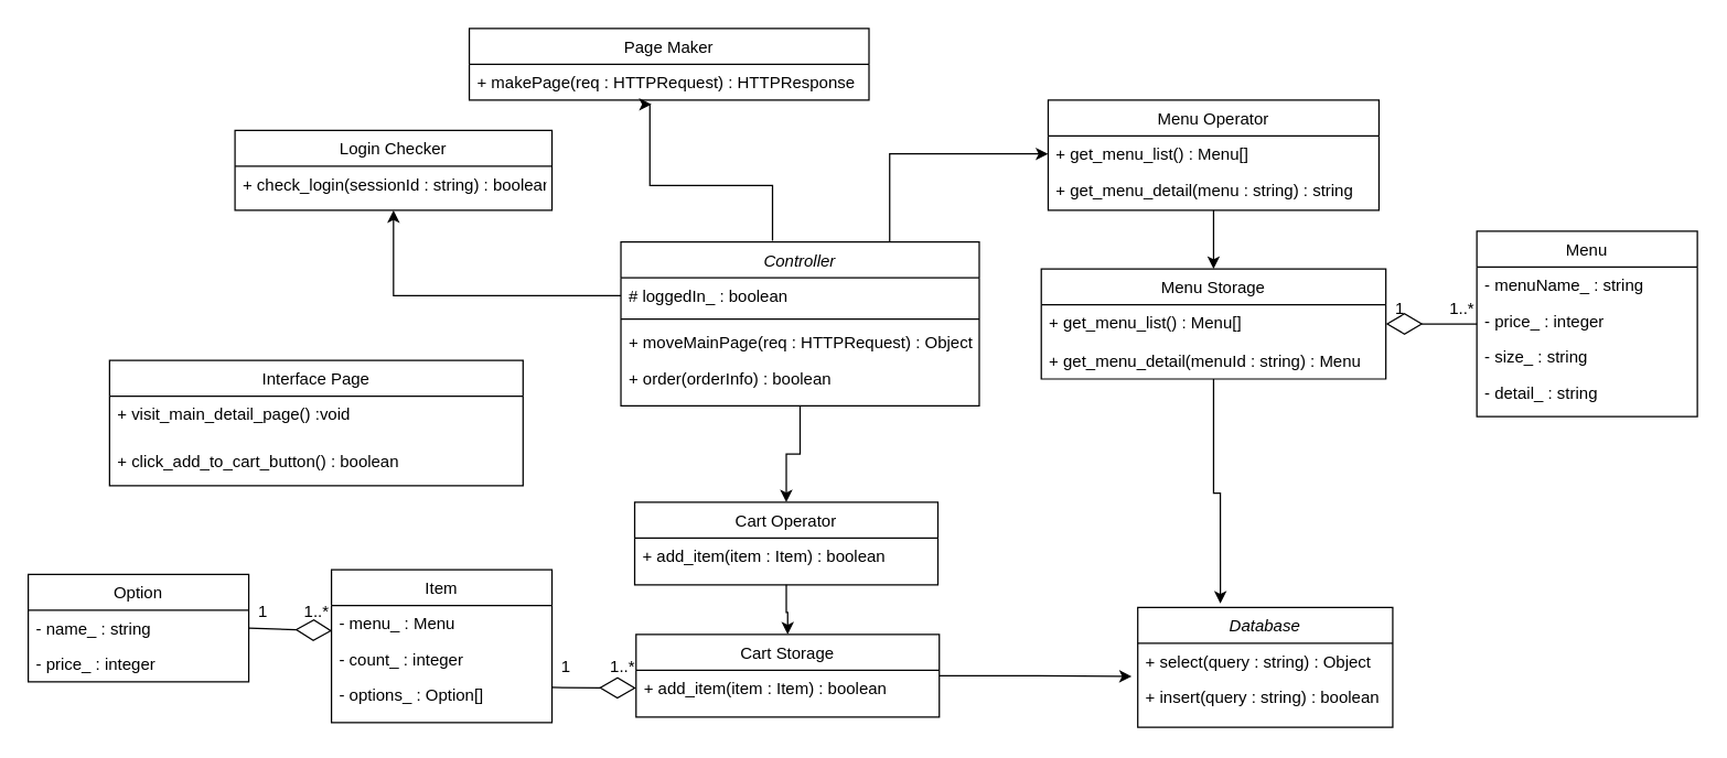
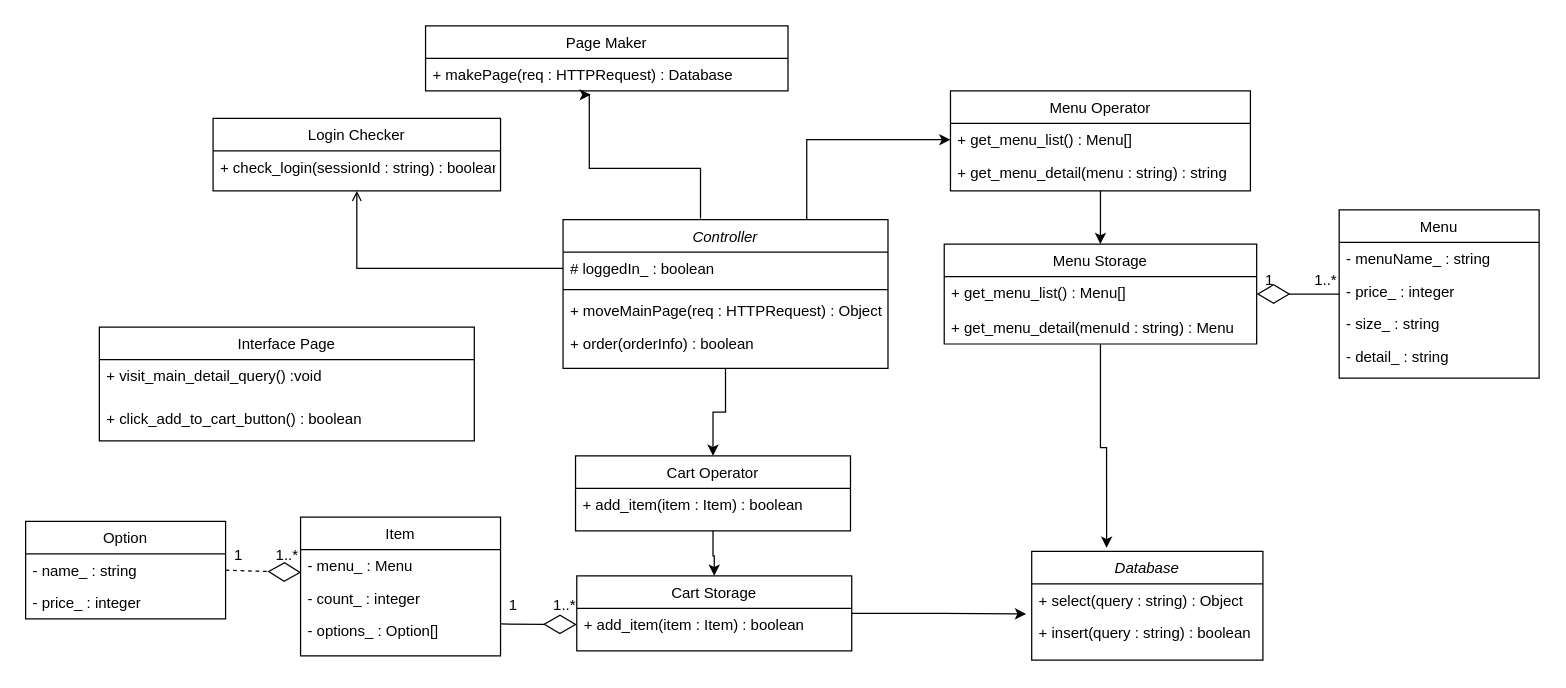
  <mxCell id="0" />
  <mxCell id="1" parent="0" />
  <mxCell id="2" style="edgeStyle=orthogonalEdgeStyle;rounded=0;orthogonalLoop=1;jettySize=auto;html=1;exitX=0.5;exitY=1;exitDx=0;exitDy=0;" parent="1" source="4" target="18" edge="1"><mxGeometry relative="1" as="geometry" /></mxCell>
  <mxCell id="3" style="edgeStyle=orthogonalEdgeStyle;rounded=0;orthogonalLoop=1;jettySize=auto;html=1;exitX=0.75;exitY=0;exitDx=0;exitDy=0;entryX=0;entryY=0.5;entryDx=0;entryDy=0;" parent="1" source="4" target="15" edge="1"><mxGeometry relative="1" as="geometry" /></mxCell>
  <mxCell id="4" value="Controller" style="swimlane;fontStyle=2;align=center;verticalAlign=top;childLayout=stackLayout;horizontal=1;startSize=26;horizontalStack=0;resizeParent=1;resizeLast=0;collapsible=1;marginBottom=0;rounded=0;shadow=0;strokeWidth=1;" parent="1" vertex="1"><mxGeometry x="450" y="175" width="260" height="119" as="geometry"><mxRectangle x="220" y="120" width="160" height="26" as="alternateBounds" /></mxGeometry></mxCell>
  <mxCell id="5" value="# loggedIn_ : boolean" style="text;align=left;verticalAlign=top;spacingLeft=4;spacingRight=4;overflow=hidden;rotatable=0;points=[[0,0.5],[1,0.5]];portConstraint=eastwest;" parent="4" vertex="1"><mxGeometry y="26" width="260" height="26" as="geometry" /></mxCell>
  <mxCell id="6" value="" style="line;html=1;strokeWidth=1;align=left;verticalAlign=middle;spacingTop=-1;spacingLeft=3;spacingRight=3;rotatable=0;labelPosition=right;points=[];portConstraint=eastwest;" parent="4" vertex="1"><mxGeometry y="52" width="260" height="8" as="geometry" /></mxCell>
  <mxCell id="7" value="+ moveMainPage(req : HTTPRequest) : Object" style="text;align=left;verticalAlign=top;spacingLeft=4;spacingRight=4;overflow=hidden;rotatable=0;points=[[0,0.5],[1,0.5]];portConstraint=eastwest;" parent="4" vertex="1"><mxGeometry y="60" width="260" height="26" as="geometry" /></mxCell>
  <mxCell id="8" value="+ order(orderInfo) : boolean" style="text;align=left;verticalAlign=top;spacingLeft=4;spacingRight=4;overflow=hidden;rotatable=0;points=[[0,0.5],[1,0.5]];portConstraint=eastwest;" parent="4" vertex="1"><mxGeometry y="86" width="260" height="26" as="geometry" /></mxCell>
  <mxCell id="9" value="Page Maker" style="swimlane;fontStyle=0;align=center;verticalAlign=top;childLayout=stackLayout;horizontal=1;startSize=26;horizontalStack=0;resizeParent=1;resizeLast=0;collapsible=1;marginBottom=0;rounded=0;shadow=0;strokeWidth=1;" parent="1" vertex="1"><mxGeometry x="340" y="20" width="290" height="52" as="geometry"><mxRectangle x="550" y="140" width="160" height="26" as="alternateBounds" /></mxGeometry></mxCell>
- <mxCell id="10" value="+ makePage(req : HTTPRequest) : HTTPResponse" style="text;align=left;verticalAlign=top;spacingLeft=4;spacingRight=4;overflow=hidden;rotatable=0;points=[[0,0.5],[1,0.5]];portConstraint=eastwest;" parent="9" vertex="1"><mxGeometry y="26" width="290" height="26" as="geometry" /></mxCell>
+ <mxCell id="10" value="+ makePage(req : HTTPRequest) : Database" style="text;align=left;verticalAlign=top;spacingLeft=4;spacingRight=4;overflow=hidden;rotatable=0;points=[[0,0.5],[1,0.5]];portConstraint=eastwest;" parent="9" vertex="1"><mxGeometry y="26" width="290" height="26" as="geometry" /></mxCell>
  <mxCell id="11" value="Login Checker" style="swimlane;fontStyle=0;align=center;verticalAlign=top;childLayout=stackLayout;horizontal=1;startSize=26;horizontalStack=0;resizeParent=1;resizeLast=0;collapsible=1;marginBottom=0;rounded=0;shadow=0;strokeWidth=1;" parent="1" vertex="1"><mxGeometry x="170" y="94" width="230" height="58" as="geometry"><mxRectangle x="550" y="140" width="160" height="26" as="alternateBounds" /></mxGeometry></mxCell>
  <mxCell id="12" value="+ check_login(sessionId : string) : boolean" style="text;align=left;verticalAlign=top;spacingLeft=4;spacingRight=4;overflow=hidden;rotatable=0;points=[[0,0.5],[1,0.5]];portConstraint=eastwest;" parent="11" vertex="1"><mxGeometry y="26" width="230" height="26" as="geometry" /></mxCell>
  <mxCell id="13" style="edgeStyle=orthogonalEdgeStyle;rounded=0;orthogonalLoop=1;jettySize=auto;html=1;exitX=0.5;exitY=1;exitDx=0;exitDy=0;entryX=0.5;entryY=0;entryDx=0;entryDy=0;" parent="1" source="14" target="29" edge="1"><mxGeometry relative="1" as="geometry" /></mxCell>
  <mxCell id="14" value="Menu Operator" style="swimlane;fontStyle=0;align=center;verticalAlign=top;childLayout=stackLayout;horizontal=1;startSize=26;horizontalStack=0;resizeParent=1;resizeLast=0;collapsible=1;marginBottom=0;rounded=0;shadow=0;strokeWidth=1;" parent="1" vertex="1"><mxGeometry x="760" y="72" width="240" height="80" as="geometry"><mxRectangle x="510" y="10" width="160" height="26" as="alternateBounds" /></mxGeometry></mxCell>
  <mxCell id="15" value="+ get_menu_list() : Menu[]" style="text;align=left;verticalAlign=top;spacingLeft=4;spacingRight=4;overflow=hidden;rotatable=0;points=[[0,0.5],[1,0.5]];portConstraint=eastwest;" parent="14" vertex="1"><mxGeometry y="26" width="240" height="26" as="geometry" /></mxCell>
  <mxCell id="16" value="+ get_menu_detail(menu : string) : string" style="text;align=left;verticalAlign=top;spacingLeft=4;spacingRight=4;overflow=hidden;rotatable=0;points=[[0,0.5],[1,0.5]];portConstraint=eastwest;" parent="14" vertex="1"><mxGeometry y="52" width="240" height="26" as="geometry" /></mxCell>
  <mxCell id="17" style="edgeStyle=orthogonalEdgeStyle;rounded=0;orthogonalLoop=1;jettySize=auto;html=1;entryX=0.5;entryY=0;entryDx=0;entryDy=0;" parent="1" source="18" target="33" edge="1"><mxGeometry relative="1" as="geometry" /></mxCell>
  <mxCell id="18" value="Cart Operator" style="swimlane;fontStyle=0;align=center;verticalAlign=top;childLayout=stackLayout;horizontal=1;startSize=26;horizontalStack=0;resizeParent=1;resizeLast=0;collapsible=1;marginBottom=0;rounded=0;shadow=0;strokeWidth=1;" parent="1" vertex="1"><mxGeometry x="460" y="364" width="220" height="60" as="geometry"><mxRectangle x="510" y="10" width="160" height="26" as="alternateBounds" /></mxGeometry></mxCell>
  <mxCell id="19" value="+ add_item(item : Item) : boolean" style="text;align=left;verticalAlign=top;spacingLeft=4;spacingRight=4;overflow=hidden;rotatable=0;points=[[0,0.5],[1,0.5]];portConstraint=eastwest;" parent="18" vertex="1"><mxGeometry y="26" width="220" height="26" as="geometry" /></mxCell>
  <mxCell id="20" value="Interface Page" style="swimlane;fontStyle=0;align=center;verticalAlign=top;childLayout=stackLayout;horizontal=1;startSize=26;horizontalStack=0;resizeParent=1;resizeLast=0;collapsible=1;marginBottom=0;rounded=0;shadow=0;strokeWidth=1;" parent="1" vertex="1"><mxGeometry x="79" y="261" width="300" height="91" as="geometry"><mxRectangle x="510" y="10" width="160" height="26" as="alternateBounds" /></mxGeometry></mxCell>
- <mxCell id="21" value="+ visit_main_detail_page() :void&#10;" style="text;align=left;verticalAlign=top;spacingLeft=4;spacingRight=4;overflow=hidden;rotatable=0;points=[[0,0.5],[1,0.5]];portConstraint=eastwest;" parent="20" vertex="1"><mxGeometry y="26" width="300" height="34" as="geometry" /></mxCell>
+ <mxCell id="21" value="+ visit_main_detail_query() :void&#10;" style="text;align=left;verticalAlign=top;spacingLeft=4;spacingRight=4;overflow=hidden;rotatable=0;points=[[0,0.5],[1,0.5]];portConstraint=eastwest;" parent="20" vertex="1"><mxGeometry y="26" width="300" height="34" as="geometry" /></mxCell>
  <mxCell id="22" value="+ click_add_to_cart_button() : boolean" style="text;align=left;verticalAlign=top;spacingLeft=4;spacingRight=4;overflow=hidden;rotatable=0;points=[[0,0.5],[1,0.5]];portConstraint=eastwest;" parent="20" vertex="1"><mxGeometry y="60" width="300" height="31" as="geometry" /></mxCell>
  <mxCell id="23" style="edgeStyle=orthogonalEdgeStyle;rounded=0;orthogonalLoop=1;jettySize=auto;html=1;entryX=0.456;entryY=1.115;entryDx=0;entryDy=0;entryPerimeter=0;" parent="1" target="10" edge="1"><mxGeometry relative="1" as="geometry"><Array as="points"><mxPoint x="560" y="134" /><mxPoint x="471" y="134" /></Array><mxPoint x="560" y="174" as="sourcePoint" /></mxGeometry></mxCell>
  <mxCell id="24" value="Database" style="swimlane;fontStyle=2;align=center;verticalAlign=top;childLayout=stackLayout;horizontal=1;startSize=26;horizontalStack=0;resizeParent=1;resizeLast=0;collapsible=1;marginBottom=0;rounded=0;shadow=0;strokeWidth=1;" parent="1" vertex="1"><mxGeometry x="825" y="440.5" width="185" height="87" as="geometry"><mxRectangle x="220" y="120" width="160" height="26" as="alternateBounds" /></mxGeometry></mxCell>
  <mxCell id="25" value="+ select(query : string) : Object" style="text;align=left;verticalAlign=top;spacingLeft=4;spacingRight=4;overflow=hidden;rotatable=0;points=[[0,0.5],[1,0.5]];portConstraint=eastwest;" parent="24" vertex="1"><mxGeometry y="26" width="185" height="26" as="geometry" /></mxCell>
  <mxCell id="26" value="+ insert(query : string) : boolean" style="text;align=left;verticalAlign=top;spacingLeft=4;spacingRight=4;overflow=hidden;rotatable=0;points=[[0,0.5],[1,0.5]];portConstraint=eastwest;" parent="24" vertex="1"><mxGeometry y="52" width="185" height="26" as="geometry" /></mxCell>
- <mxCell id="27" style="edgeStyle=orthogonalEdgeStyle;rounded=0;orthogonalLoop=1;jettySize=auto;html=1;entryX=0.5;entryY=1;entryDx=0;entryDy=0;" parent="1" source="5" target="11" edge="1"><mxGeometry relative="1" as="geometry" /></mxCell>
+ <mxCell id="27" style="edgeStyle=orthogonalEdgeStyle;rounded=0;orthogonalLoop=1;jettySize=auto;html=1;entryX=0.5;entryY=1;entryDx=0;entryDy=0;endArrow=open;" parent="1" source="5" target="11" edge="1"><mxGeometry relative="1" as="geometry" /></mxCell>
  <mxCell id="28" style="edgeStyle=orthogonalEdgeStyle;rounded=0;orthogonalLoop=1;jettySize=auto;html=1;entryX=0.324;entryY=-0.034;entryDx=0;entryDy=0;entryPerimeter=0;" parent="1" source="29" target="24" edge="1"><mxGeometry relative="1" as="geometry" /></mxCell>
  <mxCell id="29" value="Menu Storage" style="swimlane;fontStyle=0;align=center;verticalAlign=top;childLayout=stackLayout;horizontal=1;startSize=26;horizontalStack=0;resizeParent=1;resizeLast=0;collapsible=1;marginBottom=0;rounded=0;shadow=0;strokeWidth=1;" parent="1" vertex="1"><mxGeometry x="755" y="194.5" width="250" height="80" as="geometry"><mxRectangle x="510" y="10" width="160" height="26" as="alternateBounds" /></mxGeometry></mxCell>
  <mxCell id="30" value="+ get_menu_list() : Menu[]" style="text;align=left;verticalAlign=top;spacingLeft=4;spacingRight=4;overflow=hidden;rotatable=0;points=[[0,0.5],[1,0.5]];portConstraint=eastwest;" parent="29" vertex="1"><mxGeometry y="26" width="250" height="28" as="geometry" /></mxCell>
  <mxCell id="31" value="+ get_menu_detail(menuId : string) : Menu" style="text;align=left;verticalAlign=top;spacingLeft=4;spacingRight=4;overflow=hidden;rotatable=0;points=[[0,0.5],[1,0.5]];portConstraint=eastwest;" parent="29" vertex="1"><mxGeometry y="54" width="250" height="26" as="geometry" /></mxCell>
  <mxCell id="32" style="edgeStyle=orthogonalEdgeStyle;rounded=0;orthogonalLoop=1;jettySize=auto;html=1;entryX=-0.024;entryY=0.923;entryDx=0;entryDy=0;entryPerimeter=0;" parent="1" source="33" target="25" edge="1"><mxGeometry relative="1" as="geometry" /></mxCell>
  <mxCell id="33" value="Cart Storage" style="swimlane;fontStyle=0;align=center;verticalAlign=top;childLayout=stackLayout;horizontal=1;startSize=26;horizontalStack=0;resizeParent=1;resizeLast=0;collapsible=1;marginBottom=0;rounded=0;shadow=0;strokeWidth=1;" parent="1" vertex="1"><mxGeometry x="461" y="460" width="220" height="60" as="geometry"><mxRectangle x="510" y="10" width="160" height="26" as="alternateBounds" /></mxGeometry></mxCell>
  <mxCell id="34" value="+ add_item(item : Item) : boolean" style="text;align=left;verticalAlign=top;spacingLeft=4;spacingRight=4;overflow=hidden;rotatable=0;points=[[0,0.5],[1,0.5]];portConstraint=eastwest;" parent="33" vertex="1"><mxGeometry y="26" width="220" height="26" as="geometry" /></mxCell>
  <mxCell id="35" value="Item" style="swimlane;fontStyle=0;align=center;verticalAlign=top;childLayout=stackLayout;horizontal=1;startSize=26;horizontalStack=0;resizeParent=1;resizeLast=0;collapsible=1;marginBottom=0;rounded=0;shadow=0;strokeWidth=1;" parent="1" vertex="1"><mxGeometry x="240" y="413" width="160" height="111" as="geometry"><mxRectangle x="510" y="10" width="160" height="26" as="alternateBounds" /></mxGeometry></mxCell>
  <mxCell id="36" value="- menu_ : Menu" style="text;align=left;verticalAlign=top;spacingLeft=4;spacingRight=4;overflow=hidden;rotatable=0;points=[[0,0.5],[1,0.5]];portConstraint=eastwest;" parent="35" vertex="1"><mxGeometry y="26" width="160" height="26" as="geometry" /></mxCell>
  <mxCell id="37" value="- count_ : integer" style="text;align=left;verticalAlign=top;spacingLeft=4;spacingRight=4;overflow=hidden;rotatable=0;points=[[0,0.5],[1,0.5]];portConstraint=eastwest;" parent="35" vertex="1"><mxGeometry y="52" width="160" height="26" as="geometry" /></mxCell>
  <mxCell id="38" value="- options_ : Option[]" style="text;align=left;verticalAlign=top;spacingLeft=4;spacingRight=4;overflow=hidden;rotatable=0;points=[[0,0.5],[1,0.5]];portConstraint=eastwest;" parent="35" vertex="1"><mxGeometry y="78" width="160" height="26" as="geometry" /></mxCell>
  <mxCell id="39" value="Menu" style="swimlane;fontStyle=0;align=center;verticalAlign=top;childLayout=stackLayout;horizontal=1;startSize=26;horizontalStack=0;resizeParent=1;resizeLast=0;collapsible=1;marginBottom=0;rounded=0;shadow=0;strokeWidth=1;" parent="1" vertex="1"><mxGeometry x="1071" y="167.25" width="160" height="134.5" as="geometry"><mxRectangle x="510" y="10" width="160" height="26" as="alternateBounds" /></mxGeometry></mxCell>
  <mxCell id="40" value="- menuName_ : string" style="text;align=left;verticalAlign=top;spacingLeft=4;spacingRight=4;overflow=hidden;rotatable=0;points=[[0,0.5],[1,0.5]];portConstraint=eastwest;" parent="39" vertex="1"><mxGeometry y="26" width="160" height="26" as="geometry" /></mxCell>
  <mxCell id="41" value="- price_ : integer" style="text;align=left;verticalAlign=top;spacingLeft=4;spacingRight=4;overflow=hidden;rotatable=0;points=[[0,0.5],[1,0.5]];portConstraint=eastwest;" parent="39" vertex="1"><mxGeometry y="52" width="160" height="26" as="geometry" /></mxCell>
  <mxCell id="42" value="- size_ : string" style="text;align=left;verticalAlign=top;spacingLeft=4;spacingRight=4;overflow=hidden;rotatable=0;points=[[0,0.5],[1,0.5]];portConstraint=eastwest;" parent="39" vertex="1"><mxGeometry y="78" width="160" height="26" as="geometry" /></mxCell>
  <mxCell id="43" value="- detail_ : string" style="text;align=left;verticalAlign=top;spacingLeft=4;spacingRight=4;overflow=hidden;rotatable=0;points=[[0,0.5],[1,0.5]];portConstraint=eastwest;" parent="39" vertex="1"><mxGeometry y="104" width="160" height="26" as="geometry" /></mxCell>
  <mxCell id="44" value="Option" style="swimlane;fontStyle=0;align=center;verticalAlign=top;childLayout=stackLayout;horizontal=1;startSize=26;horizontalStack=0;resizeParent=1;resizeLast=0;collapsible=1;marginBottom=0;rounded=0;shadow=0;strokeWidth=1;" parent="1" vertex="1"><mxGeometry x="20" y="416.5" width="160" height="78" as="geometry"><mxRectangle x="510" y="10" width="160" height="26" as="alternateBounds" /></mxGeometry></mxCell>
  <mxCell id="45" value="- name_ : string" style="text;align=left;verticalAlign=top;spacingLeft=4;spacingRight=4;overflow=hidden;rotatable=0;points=[[0,0.5],[1,0.5]];portConstraint=eastwest;" parent="44" vertex="1"><mxGeometry y="26" width="160" height="26" as="geometry" /></mxCell>
  <mxCell id="46" value="- price_ : integer" style="text;align=left;verticalAlign=top;spacingLeft=4;spacingRight=4;overflow=hidden;rotatable=0;points=[[0,0.5],[1,0.5]];portConstraint=eastwest;" parent="44" vertex="1"><mxGeometry y="52" width="160" height="26" as="geometry" /></mxCell>
- <mxCell id="47" value="" style="endArrow=diamondThin;endFill=0;endSize=24;html=1;exitX=1;exitY=0.5;exitDx=0;exitDy=0;entryX=0.003;entryY=0.705;entryDx=0;entryDy=0;entryPerimeter=0;" parent="1" source="45" target="36" edge="1"><mxGeometry width="160" relative="1" as="geometry"><mxPoint x="260.32" y="382.998" as="sourcePoint" /><mxPoint x="360" y="382.82" as="targetPoint" /></mxGeometry></mxCell>
+ <mxCell id="47" value="" style="endArrow=diamondThin;endFill=0;endSize=24;html=1;exitX=1;exitY=0.5;exitDx=0;exitDy=0;entryX=0.003;entryY=0.705;entryDx=0;entryDy=0;entryPerimeter=0;dashed=1;" parent="1" source="45" target="36" edge="1"><mxGeometry width="160" relative="1" as="geometry"><mxPoint x="260.32" y="382.998" as="sourcePoint" /><mxPoint x="360" y="382.82" as="targetPoint" /></mxGeometry></mxCell>
  <mxCell id="48" value="" style="endArrow=diamondThin;endFill=0;endSize=24;html=1;exitX=0.997;exitY=0.288;exitDx=0;exitDy=0;exitPerimeter=0;entryX=0;entryY=0.5;entryDx=0;entryDy=0;" parent="1" source="38" target="34" edge="1"><mxGeometry width="160" relative="1" as="geometry"><mxPoint x="270.32" y="392.998" as="sourcePoint" /><mxPoint x="370" y="392.82" as="targetPoint" /></mxGeometry></mxCell>
  <mxCell id="49" value="" style="endArrow=diamondThin;endFill=0;endSize=24;html=1;exitX=0;exitY=0.5;exitDx=0;exitDy=0;entryX=1;entryY=0.5;entryDx=0;entryDy=0;" parent="1" source="39" target="30" edge="1"><mxGeometry width="160" relative="1" as="geometry"><mxPoint x="950" y="309.338" as="sourcePoint" /><mxPoint x="1049.68" y="309.16" as="targetPoint" /></mxGeometry></mxCell>
  <mxCell id="50" value="1" style="text;html=1;align=center;verticalAlign=middle;resizable=0;points=[];autosize=1;strokeColor=none;" parent="1" vertex="1"><mxGeometry x="1005" y="214" width="20" height="20" as="geometry" /></mxCell>
  <mxCell id="51" value="1..*" style="text;html=1;align=center;verticalAlign=middle;resizable=0;points=[];autosize=1;strokeColor=none;" parent="1" vertex="1"><mxGeometry x="1045" y="214" width="30" height="20" as="geometry" /></mxCell>
  <mxCell id="52" value="1..*" style="text;html=1;align=center;verticalAlign=middle;resizable=0;points=[];autosize=1;strokeColor=none;" parent="1" vertex="1"><mxGeometry x="436" y="474" width="30" height="20" as="geometry" /></mxCell>
  <mxCell id="53" value="1" style="text;html=1;align=center;verticalAlign=middle;resizable=0;points=[];autosize=1;strokeColor=none;" parent="1" vertex="1"><mxGeometry x="400" y="474" width="20" height="20" as="geometry" /></mxCell>
  <mxCell id="54" value="1..*" style="text;html=1;align=center;verticalAlign=middle;resizable=0;points=[];autosize=1;strokeColor=none;" parent="1" vertex="1"><mxGeometry x="214" y="434" width="30" height="20" as="geometry" /></mxCell>
  <mxCell id="55" value="1" style="text;html=1;align=center;verticalAlign=middle;resizable=0;points=[];autosize=1;strokeColor=none;" parent="1" vertex="1"><mxGeometry x="180" y="434" width="20" height="20" as="geometry" /></mxCell>
